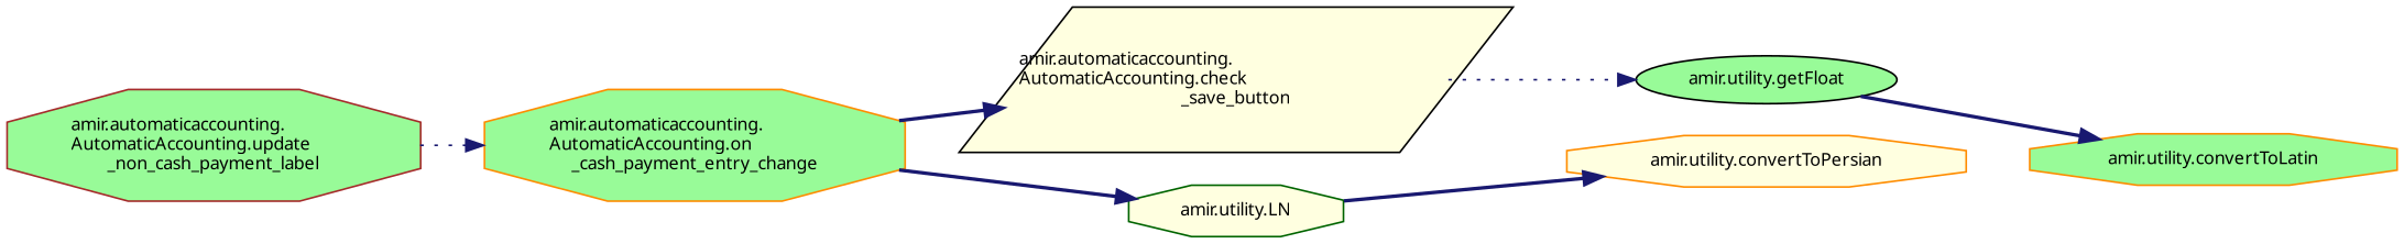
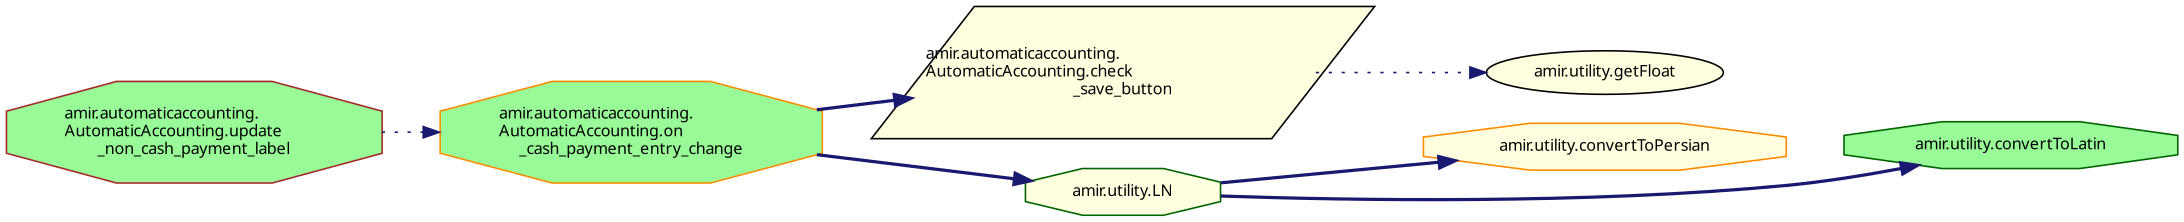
  digraph {
    rankdir=LR
    node [color=darkorange fillcolor=palegreen fontname="FreeSans.ttf" fontsize=10 shape=octagon style=filled]
    edge [color=midnightblue fontname="FreeSans.ttf" fontsize=10 labelfontname="FreeSans.ttf" labelfontsize=10 style=bold]
    n1 [color=brown fontcolor=black height=0.2 label="amir.automaticaccounting.\lAutomaticAccounting.update\l_non_cash_payment_label" width=0.4]
    n2 [height=0.2 label="amir.automaticaccounting.\lAutomaticAccounting.on\l_cash_payment_entry_change" width=0.4]
    n3 [color=black fillcolor=lightyellow height=0.2 label="amir.automaticaccounting.\lAutomaticAccounting.check\l_save_button" shape=parallelogram width=0.4]
    n4 [color=darkgreen fillcolor=lightyellow height=0.2 label="amir.utility.LN" width=0.4]
-   n5 [color=black height=0.2 label="amir.utility.getFloat" shape=ellipse width=0.4]
+   n5 [color=black fillcolor=lightyellow height=0.2 label="amir.utility.getFloat" shape=ellipse width=0.4]
    n6 [fillcolor=lightyellow height=0.2 label="amir.utility.convertToPersian" width=0.4]
-   n7 [height=0.2 label="amir.utility.convertToLatin" width=0.4]
+   n7 [color=darkgreen height=0.2 label="amir.utility.convertToLatin" width=0.4]
    n1 -> n2 [style=dotted]
    n2 -> n3
    n2 -> n4
    n3 -> n5 [style=dotted]
    n4 -> n6
-   n5 -> n7
+   n4 -> n7
  }
